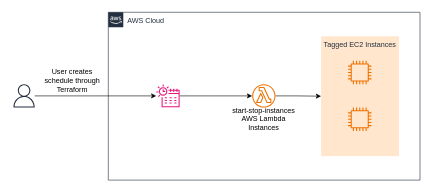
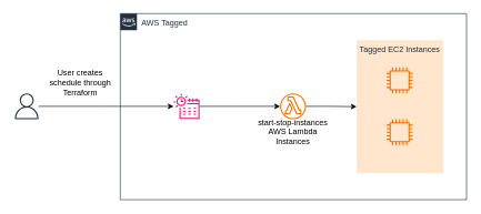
  <mxCell id="0" />
  <mxCell id="1" parent="0" />
- <mxCell id="2" value="AWS Cloud" style="points=[[0,0],[0.25,0],[0.5,0],[0.75,0],[1,0],[1,0.25],[1,0.5],[1,0.75],[1,1],[0.75,1],[0.5,1],[0.25,1],[0,1],[0,0.75],[0,0.5],[0,0.25]];outlineConnect=0;gradientColor=none;html=1;whiteSpace=wrap;fontSize=12;fontStyle=0;container=1;pointerEvents=0;collapsible=0;recursiveResize=0;shape=mxgraph.aws4.group;grIcon=mxgraph.aws4.group_aws_cloud_alt;strokeColor=#232F3E;fillColor=none;verticalAlign=top;align=left;spacingLeft=30;fontColor=#232F3E;dashed=0;" vertex="1" parent="1"><mxGeometry x="180" y="20" width="520" height="280" as="geometry" /></mxCell>
+ <mxCell id="2" value="AWS Tagged" style="points=[[0,0],[0.25,0],[0.5,0],[0.75,0],[1,0],[1,0.25],[1,0.5],[1,0.75],[1,1],[0.75,1],[0.5,1],[0.25,1],[0,1],[0,0.75],[0,0.5],[0,0.25]];outlineConnect=0;gradientColor=none;html=1;whiteSpace=wrap;fontSize=12;fontStyle=0;container=1;pointerEvents=0;collapsible=0;recursiveResize=0;shape=mxgraph.aws4.group;grIcon=mxgraph.aws4.group_aws_cloud_alt;strokeColor=#232F3E;fillColor=none;verticalAlign=top;align=left;spacingLeft=30;fontColor=#232F3E;dashed=0;" vertex="1" parent="1"><mxGeometry x="180" y="20" width="520" height="280" as="geometry" /></mxCell>
  <mxCell id="3" value="Tagged EC2 Instances" style="fillColor=#ffe6cc;strokeColor=none;dashed=0;verticalAlign=top;fontStyle=0;fontColor=#232F3D;whiteSpace=wrap;html=1;" vertex="1" parent="2"><mxGeometry x="355" y="40" width="130" height="200" as="geometry" /></mxCell>
  <mxCell id="4" style="edgeStyle=orthogonalEdgeStyle;rounded=0;orthogonalLoop=1;jettySize=auto;html=1;" edge="1" parent="2" source="5" target="7"><mxGeometry relative="1" as="geometry" /></mxCell>
  <mxCell id="5" value="" style="sketch=0;outlineConnect=0;fontColor=#232F3E;gradientColor=none;fillColor=#E7157B;strokeColor=none;dashed=0;verticalLabelPosition=bottom;verticalAlign=top;align=center;html=1;fontSize=12;fontStyle=0;aspect=fixed;pointerEvents=1;shape=mxgraph.aws4.eventbridge_scheduler;" vertex="1" parent="2"><mxGeometry x="80" y="120" width="39" height="39" as="geometry" /></mxCell>
  <mxCell id="6" style="edgeStyle=orthogonalEdgeStyle;rounded=0;orthogonalLoop=1;jettySize=auto;html=1;entryX=0;entryY=0.5;entryDx=0;entryDy=0;" edge="1" parent="2" source="7" target="3"><mxGeometry relative="1" as="geometry" /></mxCell>
  <mxCell id="7" value="" style="sketch=0;outlineConnect=0;fontColor=#232F3E;gradientColor=none;fillColor=#ED7100;strokeColor=none;dashed=0;verticalLabelPosition=bottom;verticalAlign=top;align=center;html=1;fontSize=12;fontStyle=0;aspect=fixed;pointerEvents=1;shape=mxgraph.aws4.lambda_function;" vertex="1" parent="2"><mxGeometry x="240" y="120" width="39" height="39" as="geometry" /></mxCell>
  <mxCell id="8" value="start-stop-instances AWS Lambda Instances" style="text;html=1;align=center;verticalAlign=middle;resizable=1;points=[];autosize=1;strokeColor=none;fillColor=none;html=1;whiteSpace=wrap;" vertex="1" parent="2"><mxGeometry x="201" y="158" width="117" height="40" as="geometry" /></mxCell>
  <mxCell id="9" value="" style="sketch=0;outlineConnect=0;fontColor=#232F3E;gradientColor=none;fillColor=#ED7100;strokeColor=none;dashed=0;verticalLabelPosition=bottom;verticalAlign=top;align=center;html=1;fontSize=12;fontStyle=0;aspect=fixed;pointerEvents=1;shape=mxgraph.aws4.instance2;" vertex="1" parent="2"><mxGeometry x="400" y="81" width="39" height="39" as="geometry" /></mxCell>
  <mxCell id="10" value="" style="sketch=0;outlineConnect=0;fontColor=#232F3E;gradientColor=none;fillColor=#ED7100;strokeColor=none;dashed=0;verticalLabelPosition=bottom;verticalAlign=top;align=center;html=1;fontSize=12;fontStyle=0;aspect=fixed;pointerEvents=1;shape=mxgraph.aws4.instance2;" vertex="1" parent="2"><mxGeometry x="400" y="159" width="39" height="39" as="geometry" /></mxCell>
  <mxCell id="11" style="edgeStyle=orthogonalEdgeStyle;rounded=0;orthogonalLoop=1;jettySize=auto;html=1;" edge="1" parent="1" source="12" target="5"><mxGeometry relative="1" as="geometry" /></mxCell>
  <mxCell id="12" value="" style="sketch=0;outlineConnect=0;fontColor=#232F3E;gradientColor=none;fillColor=#232F3D;strokeColor=none;dashed=0;verticalLabelPosition=bottom;verticalAlign=top;align=center;html=1;fontSize=12;fontStyle=0;aspect=fixed;pointerEvents=1;shape=mxgraph.aws4.user;rotation=0;" vertex="1" parent="1"><mxGeometry x="20" y="140" width="39" height="39" as="geometry" /></mxCell>
- <mxCell id="13" value="&lt;font style=&quot;font-size: 12px;&quot;&gt;User creates schedule through Terraform&lt;br&gt;&lt;/font&gt;" style="text;html=1;align=center;verticalAlign=middle;resizable=1;points=[];autosize=1;strokeColor=none;fillColor=none;html=1;whiteSpace=wrap;" vertex="1" parent="1"><mxGeometry x="70" y="119" width="100" height="30" as="geometry" /></mxCell>
+ <mxCell id="13" value="&lt;font style=&quot;font-size: 12px;&quot;&gt;User creates schedule through Terraform&lt;br&gt;&lt;/font&gt;" style="text;html=1;align=center;verticalAlign=middle;resizable=1;points=[];autosize=1;strokeColor=none;fillColor=none;html=1;whiteSpace=wrap;" vertex="1" parent="1"><mxGeometry x="70" y="109" width="100" height="30" as="geometry" /></mxCell>
